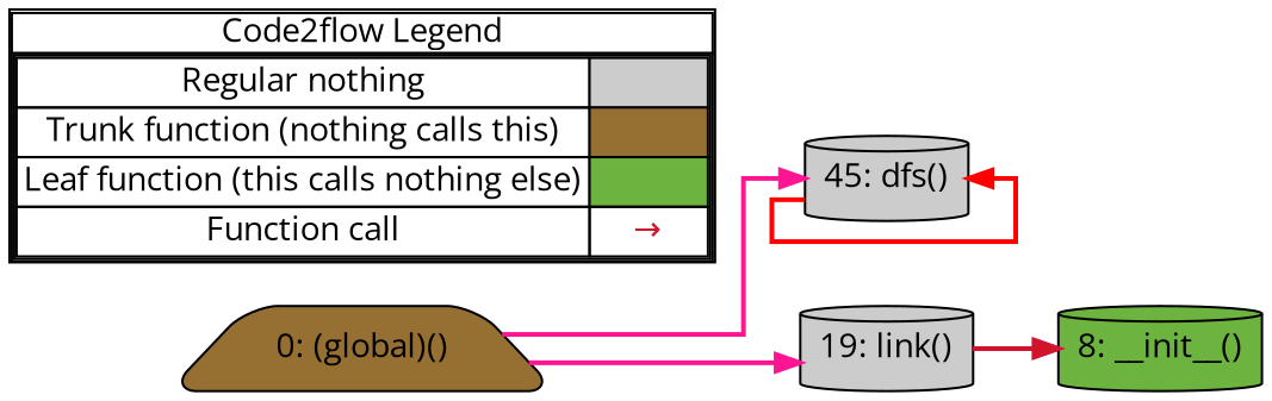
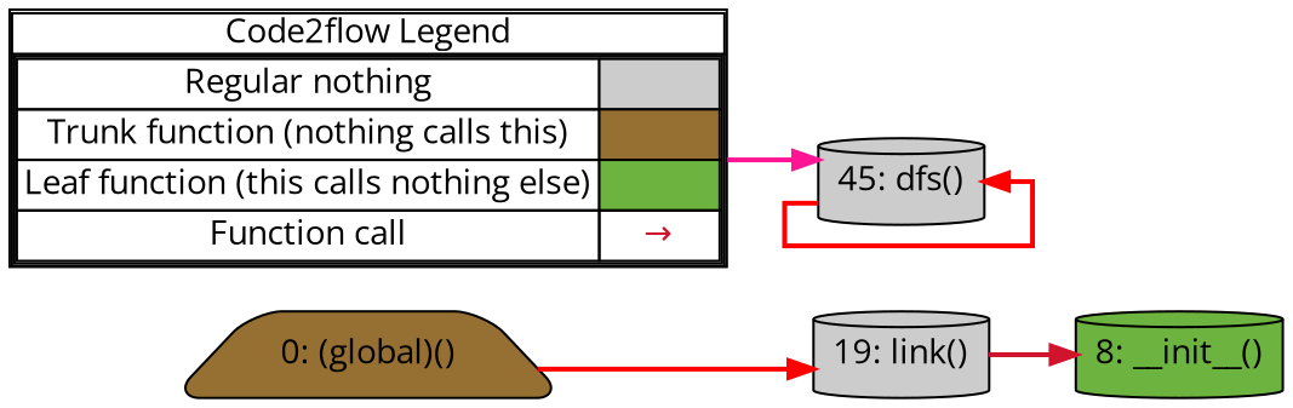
  digraph {
    concentrate=true
    fontname="Open Sans"
    rankdir=LR
    splines=ortho
    node [fontname="Open Sans" shape=cylinder fillcolor="#cccccc" style="rounded,filled"]
    edge [color=red fontname="Open Sans" penwidth=2]
    n1 [label=<         <table cellspacing="0" cellpadding="0" border="1"><tr><td>Code2flow Legend</td></tr><tr><td>         <table cellspacing="0">         <tr><td>Regular nothing</td><td width="50px" bgcolor='#cccccc'></td></tr>         <tr><td>Trunk function (nothing calls this)</td><td bgcolor='#966F33'></td></tr>         <tr><td>Leaf function (this calls nothing else)</td><td bgcolor='#6db33f'></td></tr>         <tr><td>Function call</td><td><font color='#cf142b'>&#8594;</font></td></tr>         </table></td></tr></table>         > margin=0 shape=none fillcolor="" style=""]
    n2 [fillcolor="#6db33f" label="8: __init__()"]
    n3 [label="45: dfs()"]
    n4 [fillcolor="#966F33" label="0: (global)()" shape=trapezium]
    n5 [label="19: link()"]
    subgraph sub_1 {
      label=legend
      rank=min
      n1
    }
    subgraph sub_2 {
      label="File: sample"
      style=dotted
      n3
      n4
      n5
      subgraph sub_3 {
        label="Class: edge"
        style=dotted
        n2
      }
    }
    n3 -> n3
-   n4 -> n3 [color=deeppink]
-   n4 -> n5 [color=deeppink]
+   n1 -> n3 [color=deeppink]
+   n4 -> n5
    n5 -> n2 [color=deeppink]
    n5 -> n2 [color="#cf142b"]
  }
